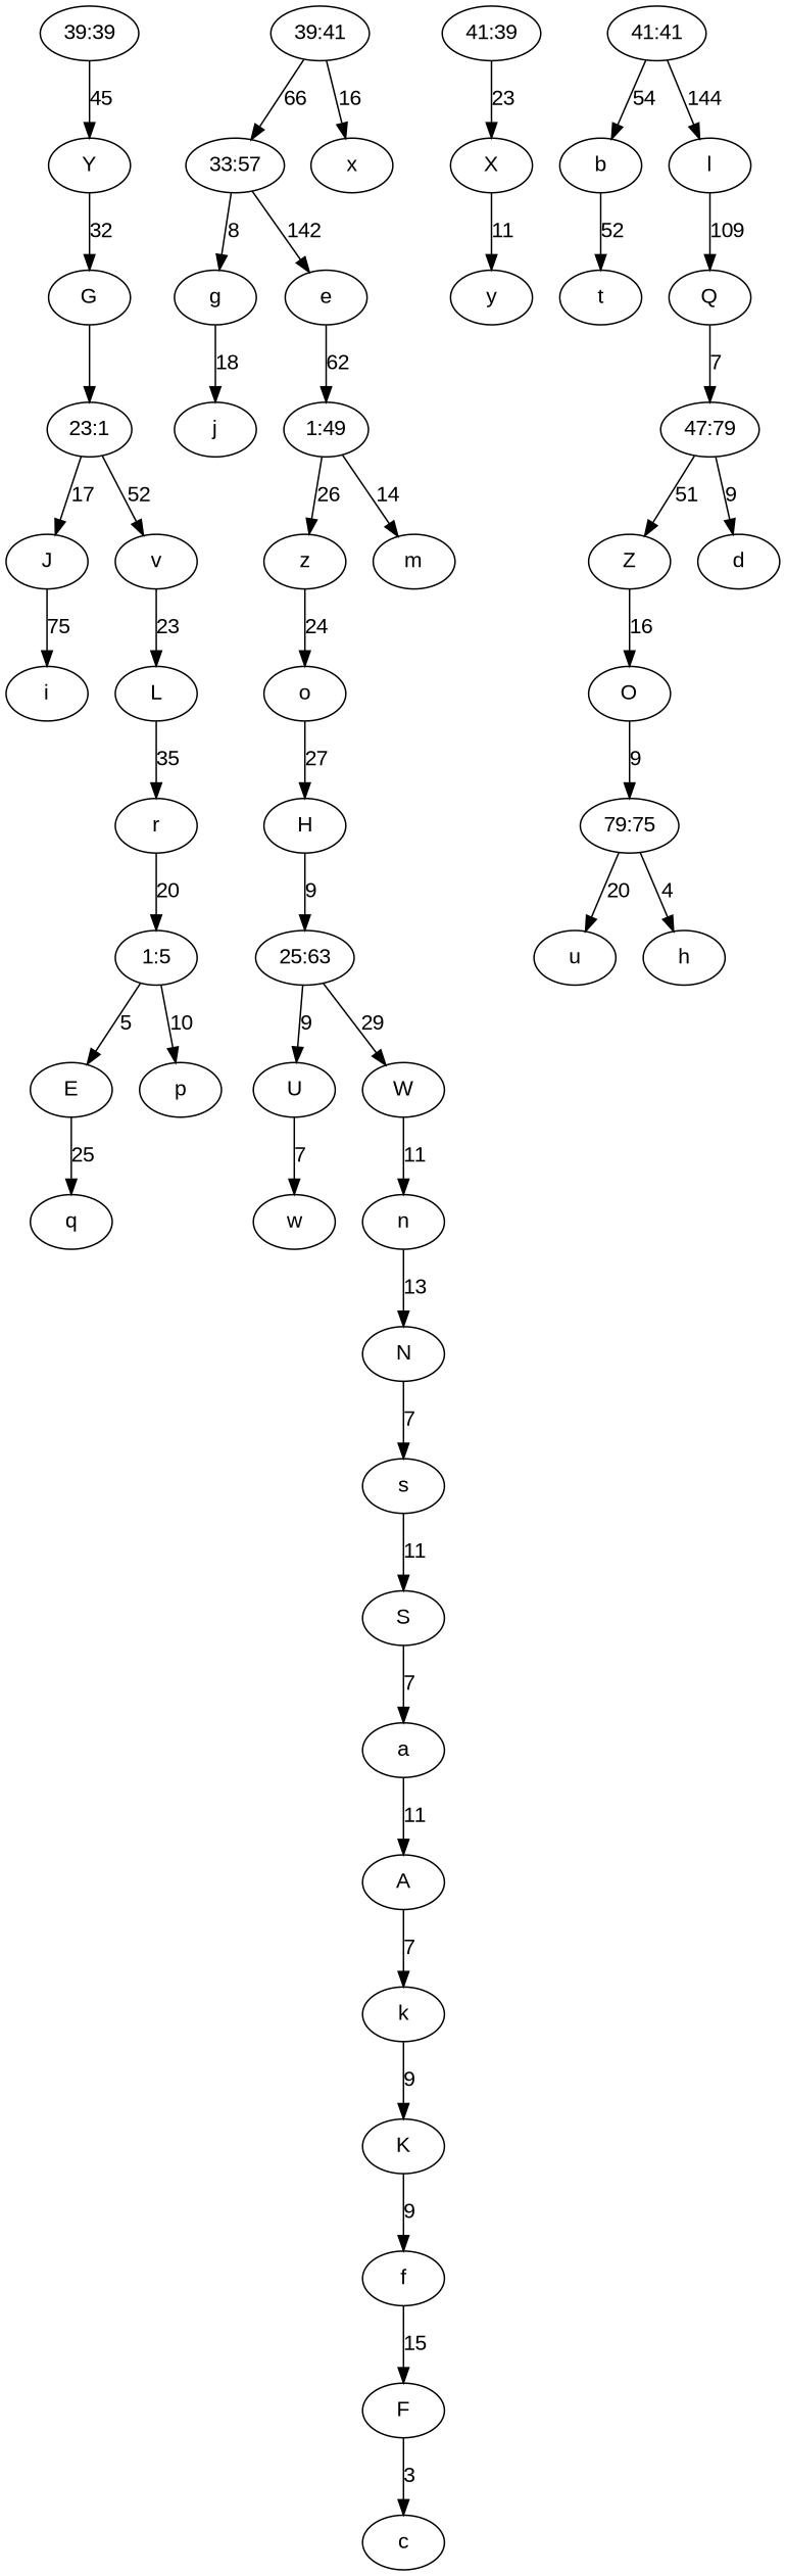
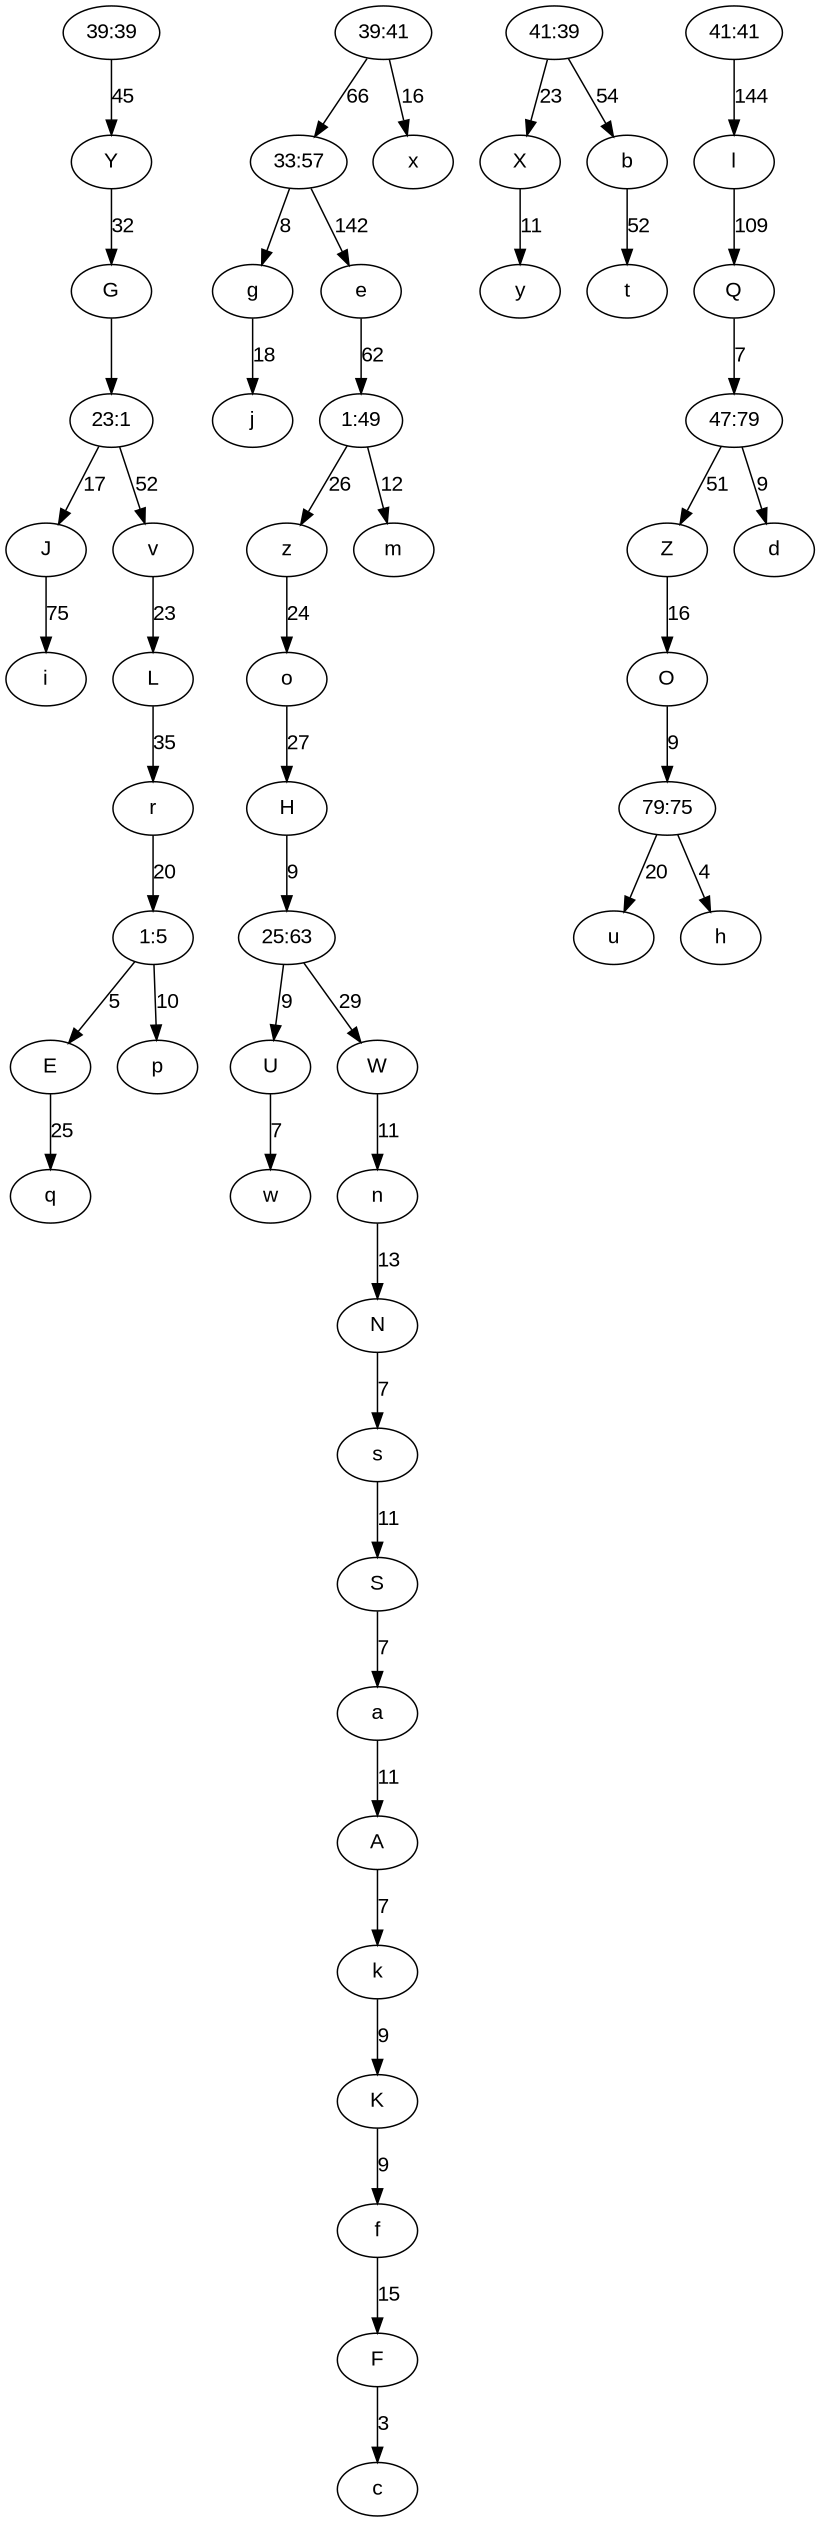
  digraph {
    fontname="Liberation Sans"
    node [fontname="Liberation Sans"]
    edge [fontname="Liberation Sans"]
    "39:39"
    Y
    G
    "23:1"
    J
    v
    i
    L
    r
    "1:5"
    E
    p
    q
    "39:41"
    "33:57"
    x
    g
    e
    j
    "1:49"
    z
    m
    o
    H
    "25:63"
    U
    W
    w
    n
    N
    s
    S
    a
    A
    k
    K
    f
    F
    c
    "41:39"
    X
    b
    y
    t
    "41:41"
    l
    Q
    "47:79"
    Z
    d
    O
    "79:75"
    u
    h
    "39:39" -> Y [label=45]
    Y -> G [label=32]
    G -> "23:1"
    "23:1" -> J [label=17]
    "23:1" -> v [label=52]
    J -> i [label=75]
    v -> L [label=23]
    L -> r [label=35]
    r -> "1:5" [label=20]
    "1:5" -> E [label=5]
    "1:5" -> p [label=10]
    E -> q [label=25]
    "39:41" -> "33:57" [label=66]
    "39:41" -> x [label=16]
    "33:57" -> g [label=8]
    "33:57" -> e [label=142]
    g -> j [label=18]
    e -> "1:49" [label=62]
    "1:49" -> z [label=26]
-   "1:49" -> m [label=14]
+   "1:49" -> m [label=12]
    z -> o [label=24]
    o -> H [label=27]
    H -> "25:63" [label=9]
    "25:63" -> U [label=9]
    "25:63" -> W [label=29]
    U -> w [label=7]
    W -> n [label=11]
    n -> N [label=13]
    N -> s [label=7]
    s -> S [label=11]
    S -> a [label=7]
    a -> A [label=11]
    A -> k [label=7]
    k -> K [label=9]
    K -> f [label=9]
    f -> F [label=15]
    F -> c [label=3]
    "41:39" -> X [label=23]
-   "41:41" -> b [label=54]
+   "41:39" -> b [label=54]
    X -> y [label=11]
    b -> t [label=52]
    "41:41" -> l [label=144]
    l -> Q [label=109]
    Q -> "47:79" [label=7]
    "47:79" -> Z [label=51]
    "47:79" -> d [label=9]
    Z -> O [label=16]
    O -> "79:75" [label=9]
    "79:75" -> u [label=20]
    "79:75" -> h [label=4]
  }
